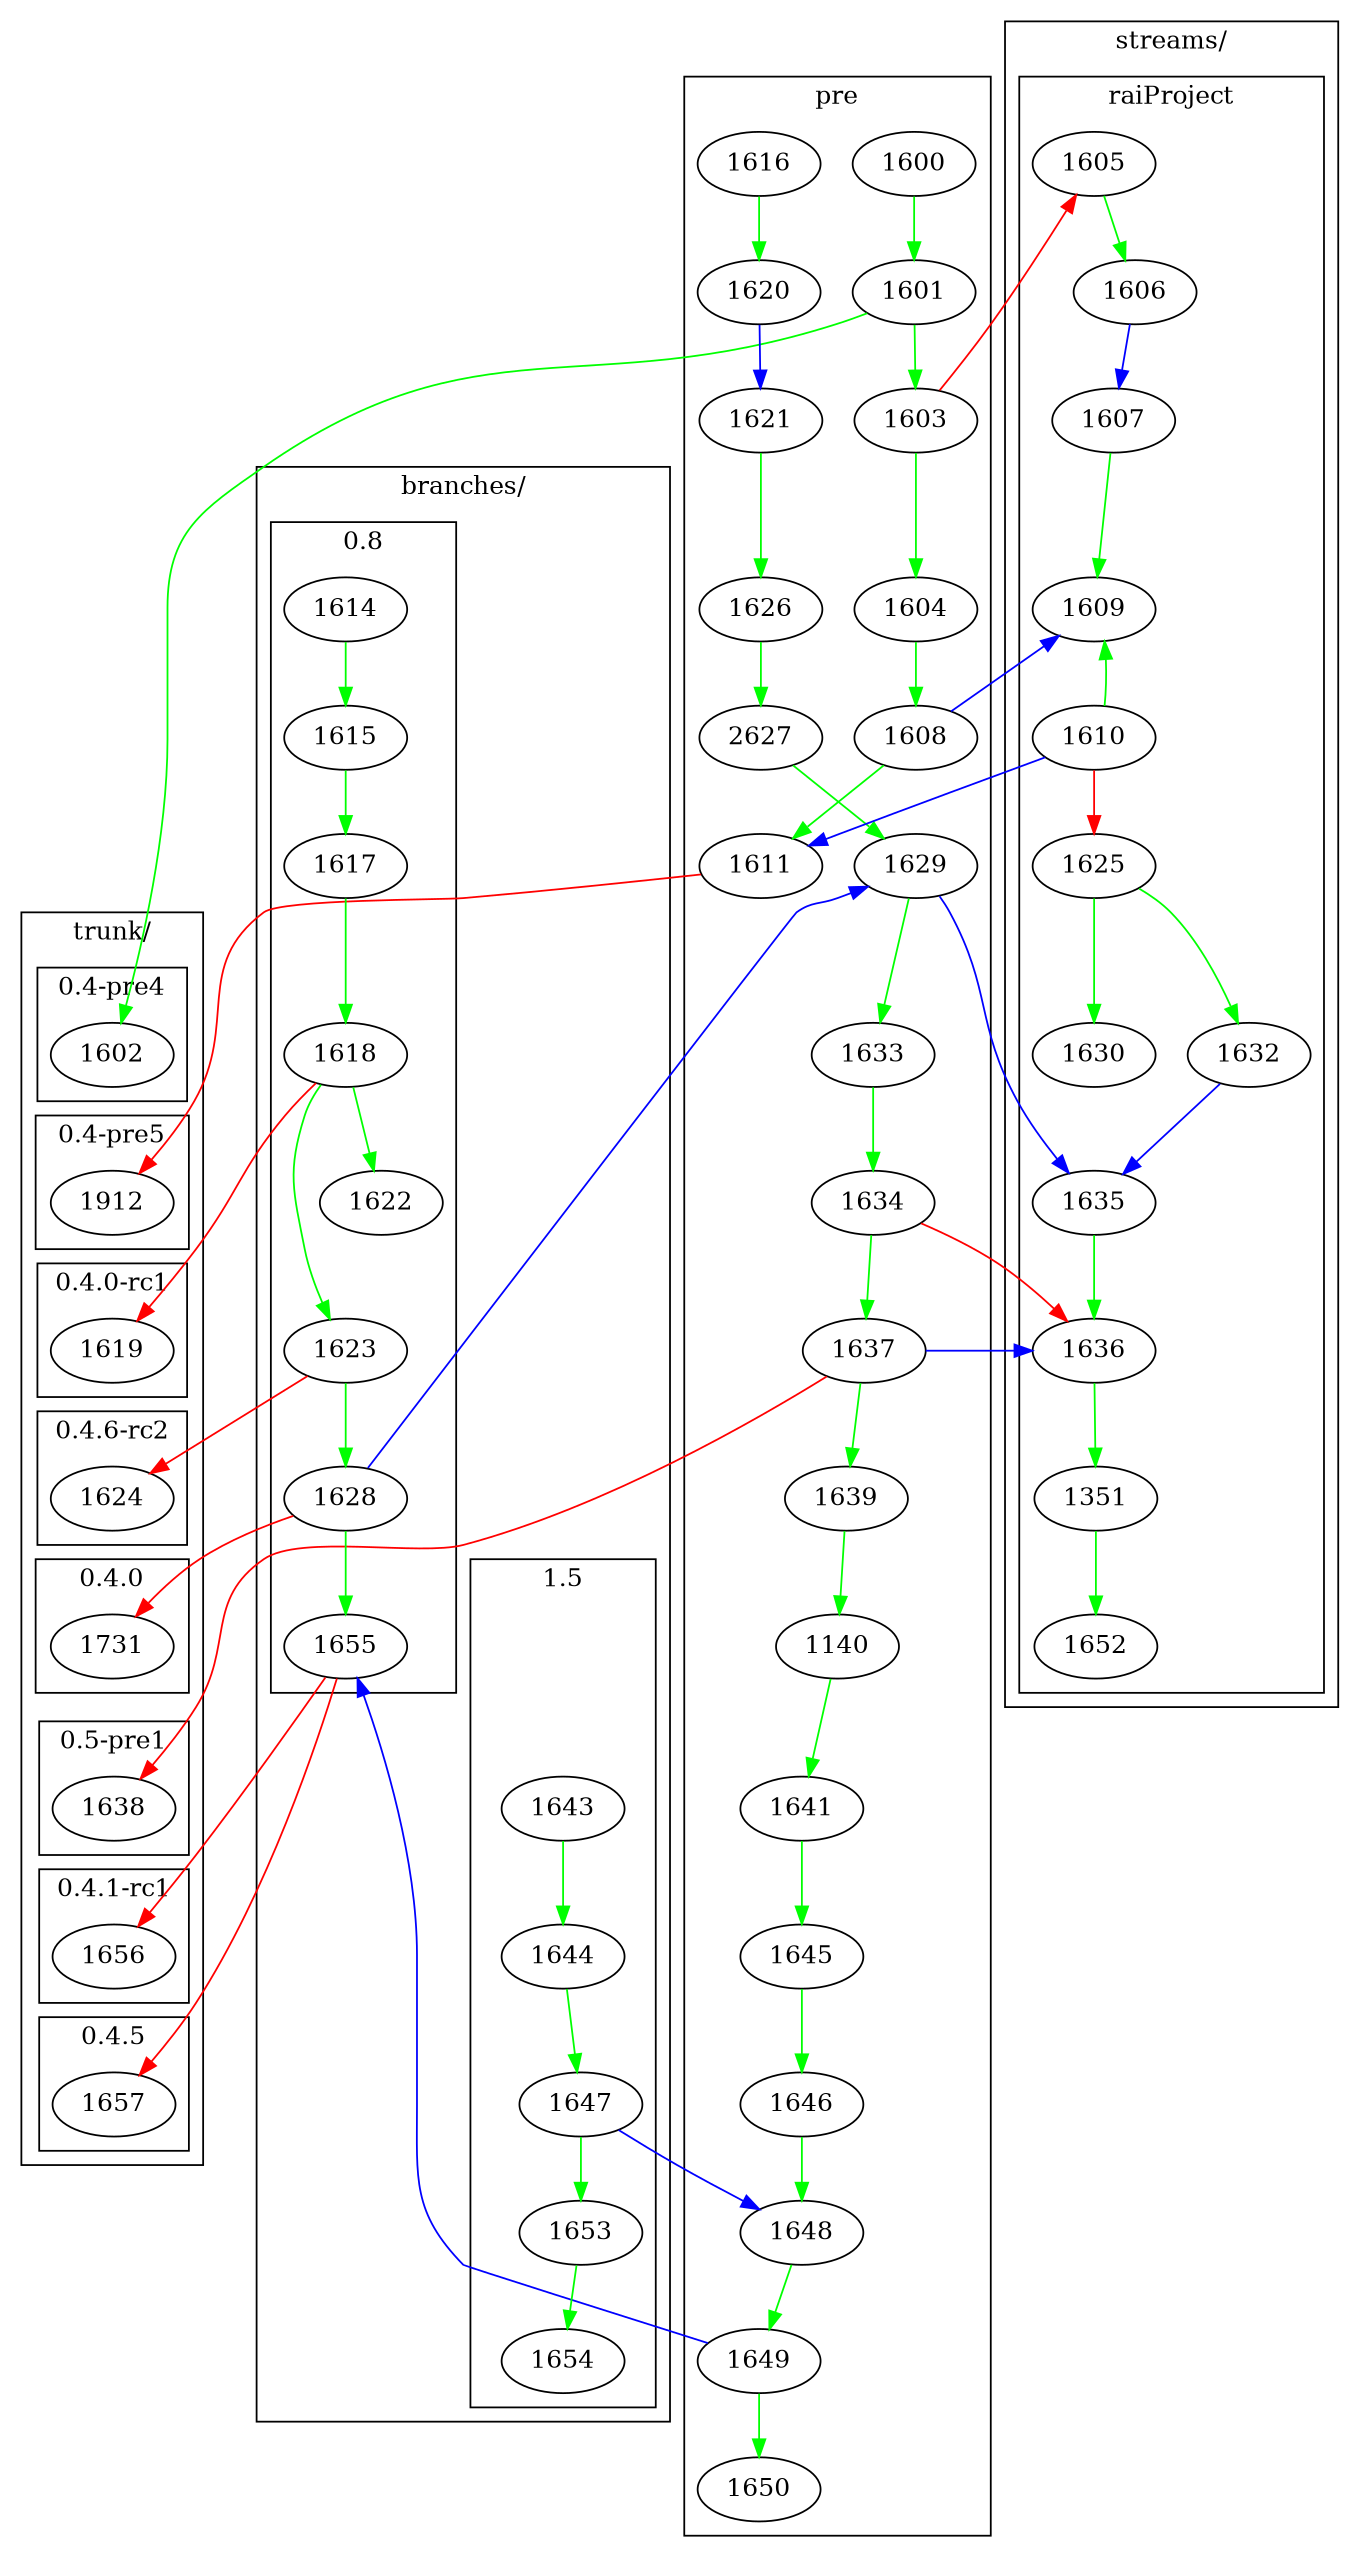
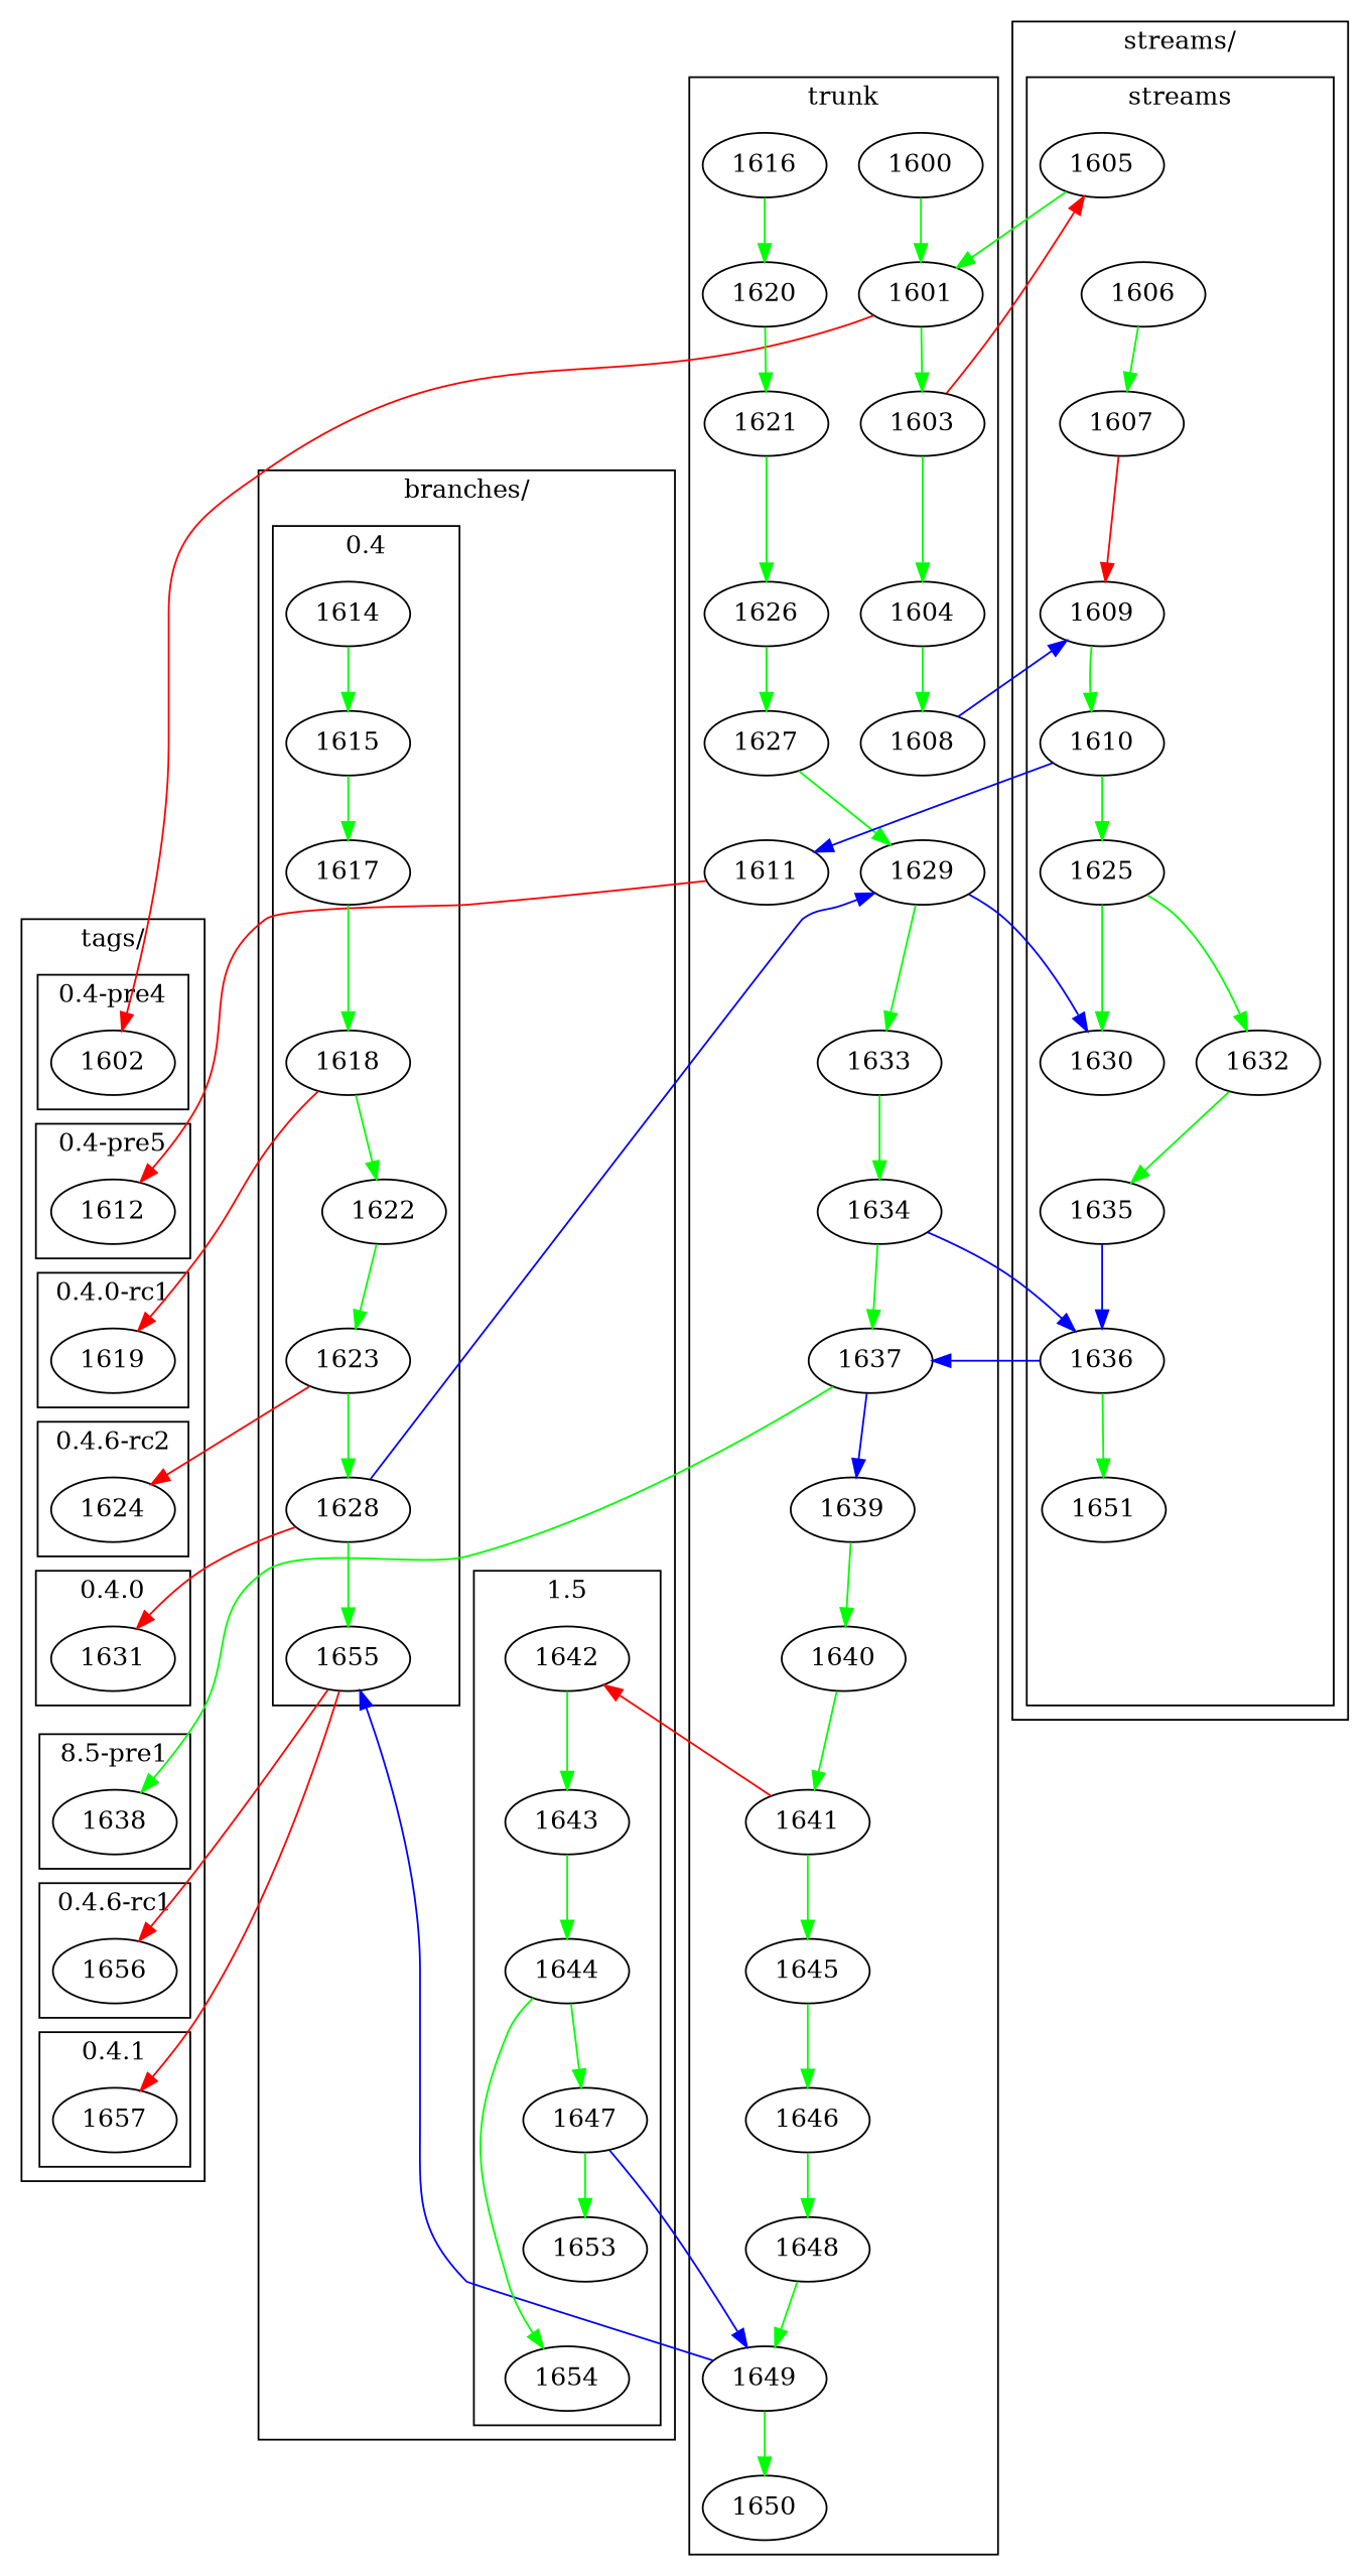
  digraph {
    edge [color=green]
    1602
-   1612 [label=1912]
+   1612
    1619
    1624
-   1631 [label=1731]
+   1631
    1638
    1656
    1657
    1600
    1601
    1603
    1604
    1608
    1611
    1616
    1620
    1621
    1626
-   1627 [label=2627]
+   1627
    1629
    1633
    1634
    1637
    1639
-   1640 [label=1140]
+   1640
    1641
    1645
    1646
    1648
    1649
    1650
    1605
    1606
    1607
    1609
    1610
    1625
    1630
    1632
    1635
    1636
-   1651 [label=1351]
-   1652
+   1651
    1614
    1615
    1617
    1618
    1622
    1623
    1628
    1655
+   1642
    1643
    1644
    1647
    1653
    1654
    subgraph cluster_1 {
-     label="trunk/"
+     label="tags/"
      subgraph cluster_2 {
        label="0.4-pre4"
        1602
      }
      subgraph cluster_3 {
        label="0.4-pre5"
        1612
      }
      subgraph cluster_4 {
        label="0.4.0-rc1"
        1619
      }
      subgraph cluster_5 {
        label="0.4.6-rc2"
        1624
      }
      subgraph cluster_6 {
        label="0.4.0"
        1631
      }
      subgraph cluster_7 {
-       label="0.5-pre1"
+       label="8.5-pre1"
        1638
      }
      subgraph cluster_8 {
-       label="0.4.1-rc1"
+       label="0.4.6-rc1"
        1656
      }
      subgraph cluster_9 {
-       label="0.4.5"
+       label="0.4.1"
        1657
      }
    }
    subgraph cluster_10 {
-     label=pre
+     label=trunk
      1600
      1601
      1603
      1604
      1608
      1611
      1616
      1620
      1621
      1626
      1627
      1629
      1633
      1634
      1637
      1639
      1640
      1641
      1645
      1646
      1648
      1649
      1650
    }
    subgraph cluster_11 {
      label="streams/"
      subgraph cluster_12 {
-       label=raiProject
+       label=streams
        1605
        1606
        1607
        1609
        1610
        1625
        1630
        1632
        1635
        1636
        1651
-       1652
      }
    }
    subgraph cluster_13 {
      label="branches/"
      subgraph cluster_14 {
-       label=0.8
+       label=0.4
        1614
        1615
        1617
        1618
        1622
        1623
        1628
        1655
      }
      subgraph cluster_15 {
        label=1.5
+       1642
        1643
        1644
        1647
        1653
        1654
      }
    }
    1602 -> 1612 [style=invis color=""]
    1612 -> 1619 [style=invis color=""]
    1619 -> 1624 [style=invis color=""]
    1624 -> 1631 [style=invis color=""]
    1631 -> 1638 [style=invis color=""]
    1638 -> 1656 [style=invis color=""]
    1656 -> 1657 [style=invis color=""]
    1600 -> 1601
-   1601 -> 1602
+   1601 -> 1602 [color=red]
    1601 -> 1603
    1603 -> 1604
    1603 -> 1605 [color=red]
    1604 -> 1608
-   1608 -> 1611
    1608 -> 1609 [color=blue]
    1611 -> 1612 [color=red]
    1616 -> 1620
-   1620 -> 1621 [color=blue]
+   1620 -> 1621
    1621 -> 1626
    1626 -> 1627
    1627 -> 1629
    1629 -> 1633
-   1629 -> 1635 [color=blue]
+   1629 -> 1630 [color=blue]
    1633 -> 1634
    1634 -> 1637
-   1634 -> 1636 [color=red]
-   1637 -> 1638 [color=red]
-   1637 -> 1639
+   1634 -> 1636 [color=blue]
+   1637 -> 1638
+   1637 -> 1639 [color=blue]
    1639 -> 1640
    1640 -> 1641
    1641 -> 1645
+   1641 -> 1642 [color=red]
    1645 -> 1646
    1646 -> 1648
    1648 -> 1649
    1649 -> 1650
    1649 -> 1655 [color=blue]
-   1605 -> 1606
-   1606 -> 1607 [color=blue]
-   1607 -> 1609
-   1610 -> 1609
+   1605 -> 1601
+   1606 -> 1607
+   1607 -> 1609 [color=red]
+   1609 -> 1610
    1610 -> 1611 [color=blue]
-   1610 -> 1625 [color=red]
+   1610 -> 1625
    1625 -> 1630
    1625 -> 1632
-   1632 -> 1635 [color=blue]
-   1635 -> 1636
-   1637 -> 1636 [color=blue]
+   1632 -> 1635
+   1635 -> 1636 [color=blue]
+   1636 -> 1637 [color=blue]
    1636 -> 1651
-   1651 -> 1652
    1614 -> 1615
    1615 -> 1617
    1617 -> 1618
    1618 -> 1619 [color=red]
    1618 -> 1622
-   1618 -> 1623
+   1622 -> 1623
    1623 -> 1624 [color=red]
    1623 -> 1628
    1628 -> 1631 [color=red]
    1628 -> 1629 [color=blue]
    1628 -> 1655
+   1628 -> 1642 [style=invis color=""]
    1655 -> 1656 [color=red]
    1655 -> 1657 [color=red]
+   1642 -> 1643
    1643 -> 1644
    1644 -> 1647
-   1647 -> 1648 [color=blue]
+   1647 -> 1649 [color=blue]
    1647 -> 1653
-   1653 -> 1654
+   1644 -> 1654
  }
